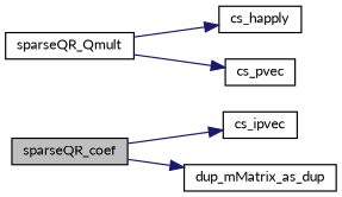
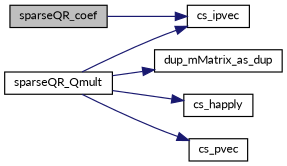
  digraph {
    fontname=Lato
    rankdir=LR
    node [color=black fillcolor=white fontname=Lato fontsize=10 shape=record style=filled]
    edge [color=midnightblue fontname=Lato fontsize=10 labelfontname="FreeSans.ttf" labelfontsize=10 style=solid]
    n1 [fillcolor=grey75 fontcolor=black height=0.2 label=sparseQR_coef width=0.4]
    n2 [height=0.2 label=cs_ipvec width=0.4]
    n3 [height=0.2 label=dup_mMatrix_as_dup width=0.4]
    n4 [height=0.2 label=sparseQR_Qmult width=0.4]
    n5 [height=0.2 label=cs_happly width=0.4]
    n6 [height=0.2 label=cs_pvec width=0.4]
    n1 -> n2
-   n1 -> n3
+   n4 -> n3
+   n4 -> n2
    n4 -> n5
    n4 -> n6
  }
